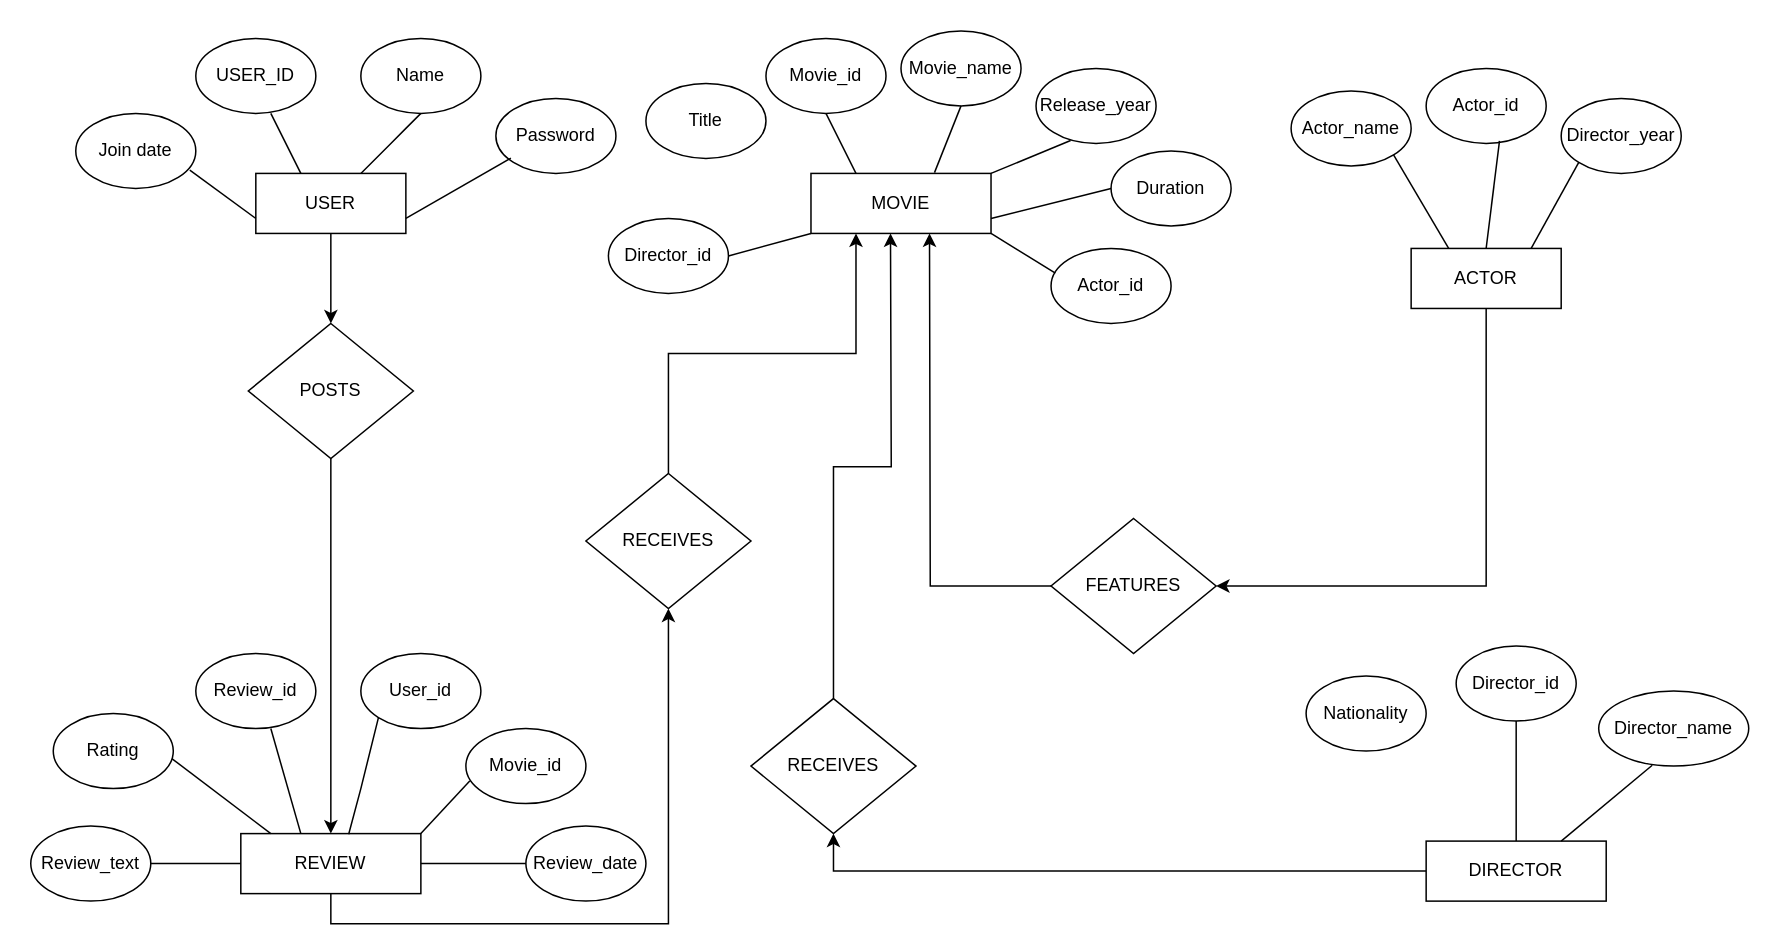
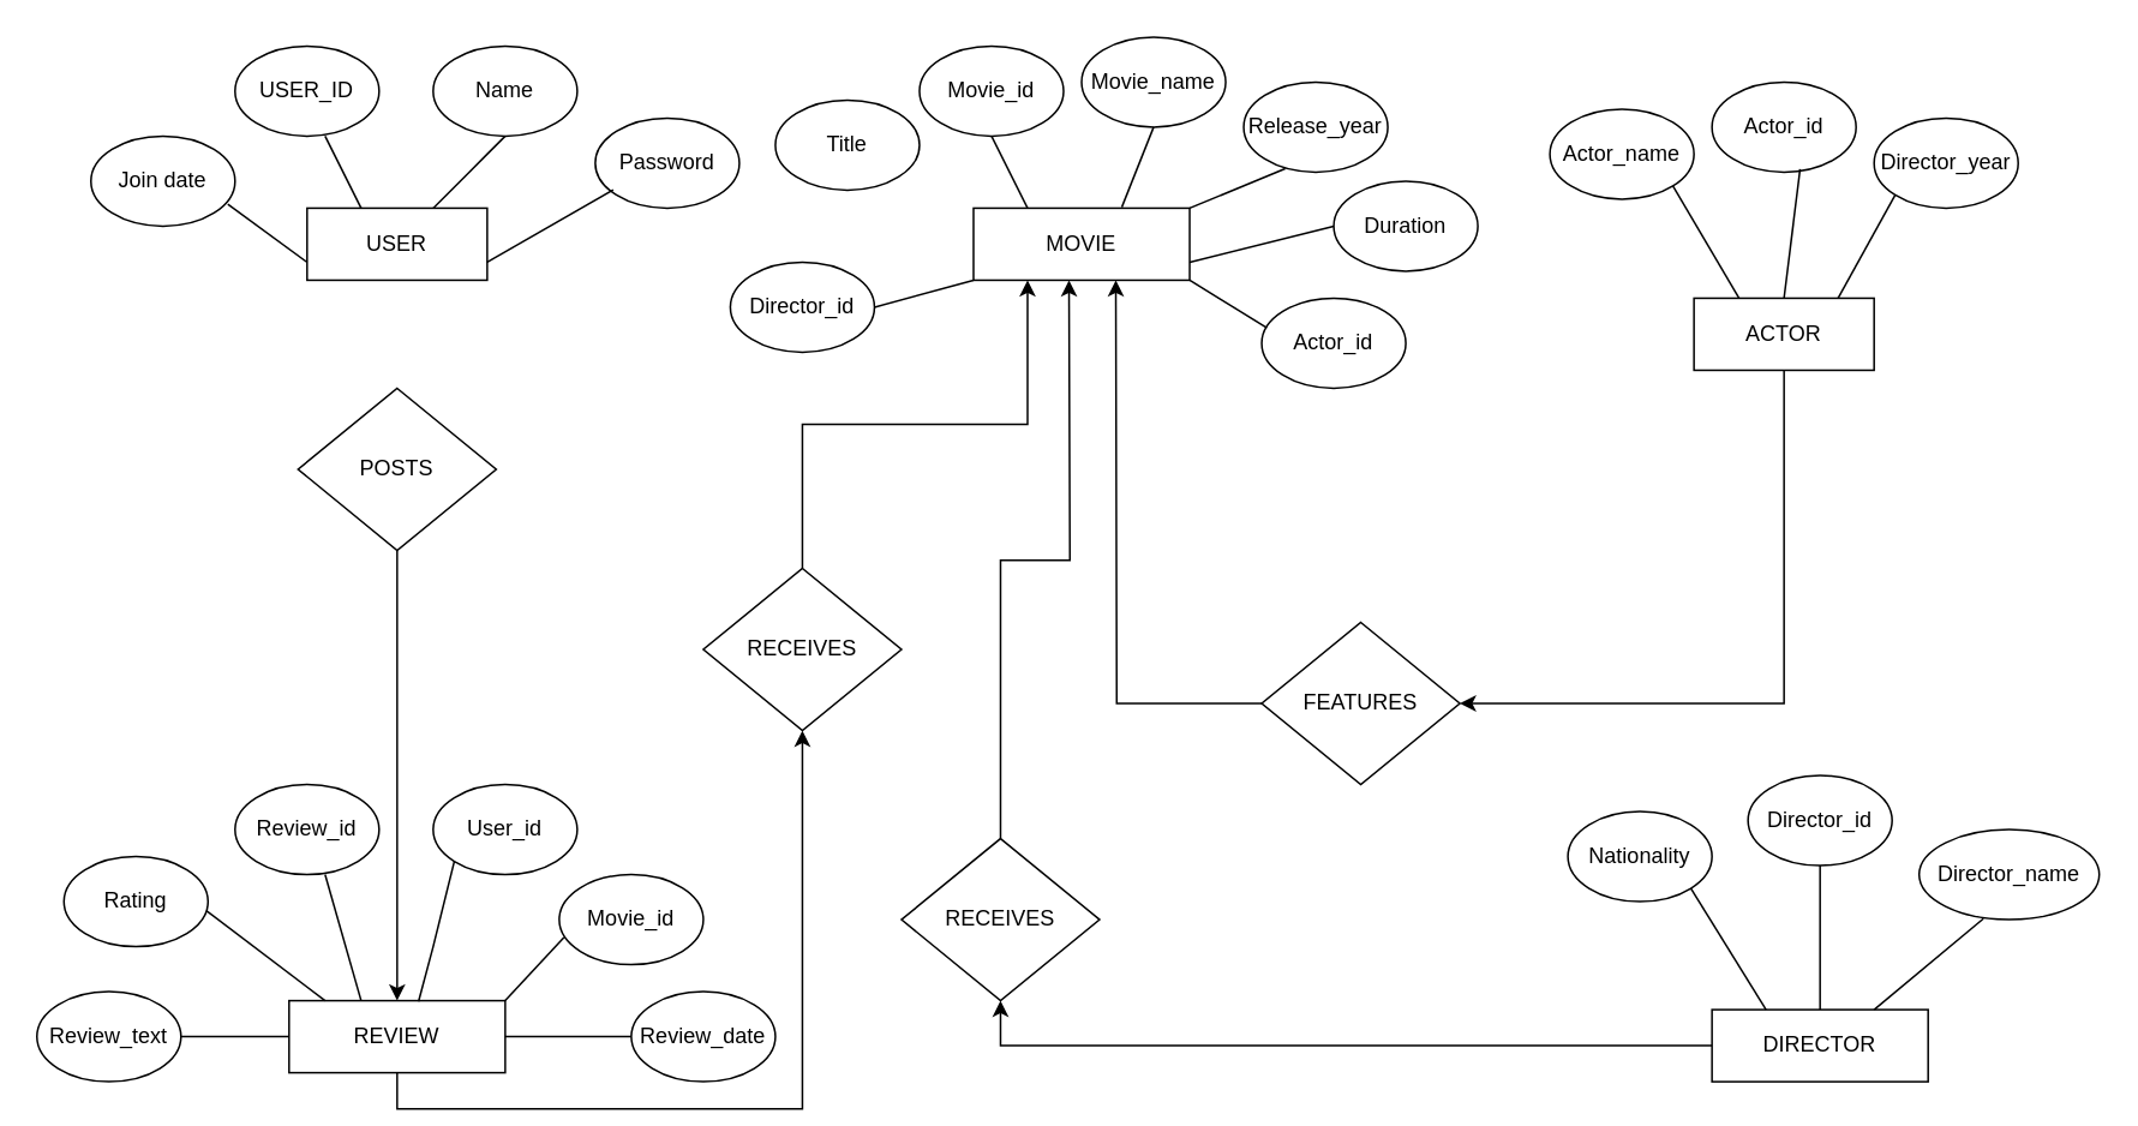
  <mxCell id="0" />
  <mxCell id="1" parent="0" />
- <mxCell id="2" style="edgeStyle=orthogonalEdgeStyle;rounded=0;orthogonalLoop=1;jettySize=auto;html=1;exitX=0.5;exitY=1;exitDx=0;exitDy=0;entryX=0.5;entryY=0;entryDx=0;entryDy=0;" parent="1" source="3" target="55" edge="1"><mxGeometry relative="1" as="geometry" /></mxCell>
  <mxCell id="3" value="USER" style="rounded=0;whiteSpace=wrap;html=1;" parent="1" vertex="1"><mxGeometry x="170" y="115" width="100" height="40" as="geometry" /></mxCell>
  <mxCell id="4" value="USER_ID" style="ellipse;whiteSpace=wrap;html=1;" parent="1" vertex="1"><mxGeometry x="130" y="25" width="80" height="50" as="geometry" /></mxCell>
  <mxCell id="5" value="Name" style="ellipse;whiteSpace=wrap;html=1;" parent="1" vertex="1"><mxGeometry x="240" y="25" width="80" height="50" as="geometry" /></mxCell>
  <mxCell id="6" value="Join date" style="ellipse;whiteSpace=wrap;html=1;" parent="1" vertex="1"><mxGeometry x="50" y="75" width="80" height="50" as="geometry" /></mxCell>
  <mxCell id="7" value="Password" style="ellipse;whiteSpace=wrap;html=1;" parent="1" vertex="1"><mxGeometry x="330" y="65" width="80" height="50" as="geometry" /></mxCell>
  <mxCell id="8" value="" style="endArrow=none;html=1;rounded=0;" parent="1" edge="1"><mxGeometry width="50" height="50" relative="1" as="geometry"><mxPoint x="240" y="115" as="sourcePoint" /><mxPoint x="280" y="75" as="targetPoint" /><Array as="points"><mxPoint x="260" y="95" /><mxPoint x="270" y="85" /></Array></mxGeometry></mxCell>
  <mxCell id="9" value="" style="endArrow=none;html=1;rounded=0;" parent="1" edge="1"><mxGeometry width="50" height="50" relative="1" as="geometry"><mxPoint x="200" y="115" as="sourcePoint" /><mxPoint x="180" y="75" as="targetPoint" /></mxGeometry></mxCell>
  <mxCell id="10" value="" style="endArrow=none;html=1;rounded=0;entryX=0.125;entryY=0.797;entryDx=0;entryDy=0;entryPerimeter=0;" parent="1" target="7" edge="1"><mxGeometry width="50" height="50" relative="1" as="geometry"><mxPoint x="270" y="145" as="sourcePoint" /><mxPoint x="320" y="95" as="targetPoint" /></mxGeometry></mxCell>
  <mxCell id="11" value="" style="endArrow=none;html=1;rounded=0;entryX=0.95;entryY=0.757;entryDx=0;entryDy=0;entryPerimeter=0;exitX=0;exitY=0.75;exitDx=0;exitDy=0;" parent="1" source="3" target="6" edge="1"><mxGeometry width="50" height="50" relative="1" as="geometry"><mxPoint x="100" y="175" as="sourcePoint" /><mxPoint x="150" y="125" as="targetPoint" /></mxGeometry></mxCell>
  <mxCell id="12" style="edgeStyle=orthogonalEdgeStyle;rounded=0;orthogonalLoop=1;jettySize=auto;html=1;exitX=0.5;exitY=1;exitDx=0;exitDy=0;" parent="1" source="13" edge="1"><mxGeometry relative="1" as="geometry"><mxPoint x="600.294" y="155.176" as="targetPoint" /></mxGeometry></mxCell>
  <mxCell id="13" value="MOVIE" style="rounded=0;whiteSpace=wrap;html=1;" parent="1" vertex="1"><mxGeometry x="540" y="115" width="120" height="40" as="geometry" /></mxCell>
  <mxCell id="14" value="Movie_id" style="ellipse;whiteSpace=wrap;html=1;" parent="1" vertex="1"><mxGeometry x="510" y="25" width="80" height="50" as="geometry" /></mxCell>
  <mxCell id="15" value="Title" style="ellipse;whiteSpace=wrap;html=1;" parent="1" vertex="1"><mxGeometry x="430" y="55" width="80" height="50" as="geometry" /></mxCell>
  <mxCell id="16" value="Release_year" style="ellipse;whiteSpace=wrap;html=1;" parent="1" vertex="1"><mxGeometry x="690" y="45" width="80" height="50" as="geometry" /></mxCell>
  <mxCell id="17" value="Duration" style="ellipse;whiteSpace=wrap;html=1;" parent="1" vertex="1"><mxGeometry x="740" y="100" width="80" height="50" as="geometry" /></mxCell>
  <mxCell id="18" value="Movie_name" style="ellipse;whiteSpace=wrap;html=1;" parent="1" vertex="1"><mxGeometry x="600" y="20" width="80" height="50" as="geometry" /></mxCell>
  <mxCell id="19" value="" style="endArrow=none;html=1;rounded=0;exitX=0.686;exitY=-0.013;exitDx=0;exitDy=0;exitPerimeter=0;entryX=0.5;entryY=1;entryDx=0;entryDy=0;" parent="1" source="13" target="18" edge="1"><mxGeometry width="50" height="50" relative="1" as="geometry"><mxPoint x="610" y="125" as="sourcePoint" /><mxPoint x="660" y="75" as="targetPoint" /></mxGeometry></mxCell>
  <mxCell id="20" style="edgeStyle=orthogonalEdgeStyle;rounded=0;orthogonalLoop=1;jettySize=auto;html=1;exitX=0.5;exitY=1;exitDx=0;exitDy=0;" parent="1" source="17" target="17" edge="1"><mxGeometry relative="1" as="geometry" /></mxCell>
  <mxCell id="21" value="" style="endArrow=none;html=1;rounded=0;entryX=0.5;entryY=1;entryDx=0;entryDy=0;exitX=0.25;exitY=0;exitDx=0;exitDy=0;" parent="1" source="13" target="14" edge="1"><mxGeometry width="50" height="50" relative="1" as="geometry"><mxPoint x="610" y="105" as="sourcePoint" /><mxPoint x="590" y="65" as="targetPoint" /><Array as="points" /></mxGeometry></mxCell>
  <mxCell id="22" value="" style="endArrow=none;html=1;rounded=0;entryX=0.288;entryY=0.961;entryDx=0;entryDy=0;entryPerimeter=0;exitX=1;exitY=0;exitDx=0;exitDy=0;" parent="1" source="13" target="16" edge="1"><mxGeometry width="50" height="50" relative="1" as="geometry"><mxPoint x="660" y="145" as="sourcePoint" /><mxPoint x="710" y="95" as="targetPoint" /></mxGeometry></mxCell>
  <mxCell id="23" value="" style="endArrow=none;html=1;rounded=0;entryX=0;entryY=0.5;entryDx=0;entryDy=0;" parent="1" target="17" edge="1"><mxGeometry width="50" height="50" relative="1" as="geometry"><mxPoint x="660" y="145" as="sourcePoint" /><mxPoint x="730" y="115" as="targetPoint" /></mxGeometry></mxCell>
  <mxCell id="24" style="edgeStyle=orthogonalEdgeStyle;rounded=0;orthogonalLoop=1;jettySize=auto;html=1;exitX=0.5;exitY=1;exitDx=0;exitDy=0;entryX=0.5;entryY=1;entryDx=0;entryDy=0;" parent="1" source="25" target="57" edge="1"><mxGeometry relative="1" as="geometry" /></mxCell>
  <mxCell id="25" value="REVIEW" style="rounded=0;whiteSpace=wrap;html=1;" parent="1" vertex="1"><mxGeometry x="160" y="555" width="120" height="40" as="geometry" /></mxCell>
  <mxCell id="26" value="Review_id" style="ellipse;whiteSpace=wrap;html=1;" parent="1" vertex="1"><mxGeometry x="130" y="435" width="80" height="50" as="geometry" /></mxCell>
  <mxCell id="27" value="User_id" style="ellipse;whiteSpace=wrap;html=1;" parent="1" vertex="1"><mxGeometry x="240" y="435" width="80" height="50" as="geometry" /></mxCell>
  <mxCell id="28" value="Review_text" style="ellipse;whiteSpace=wrap;html=1;" parent="1" vertex="1"><mxGeometry x="20" y="550" width="80" height="50" as="geometry" /></mxCell>
  <mxCell id="29" value="Rating" style="ellipse;whiteSpace=wrap;html=1;" parent="1" vertex="1"><mxGeometry x="35" y="475" width="80" height="50" as="geometry" /></mxCell>
  <mxCell id="30" value="Review_date" style="ellipse;whiteSpace=wrap;html=1;" parent="1" vertex="1"><mxGeometry x="350" y="550" width="80" height="50" as="geometry" /></mxCell>
  <mxCell id="31" value="Movie_id" style="ellipse;whiteSpace=wrap;html=1;" parent="1" vertex="1"><mxGeometry x="310" y="485" width="80" height="50" as="geometry" /></mxCell>
  <mxCell id="32" value="" style="endArrow=none;html=1;rounded=0;entryX=0;entryY=1;entryDx=0;entryDy=0;exitX=0.599;exitY=0.01;exitDx=0;exitDy=0;exitPerimeter=0;" parent="1" source="25" target="27" edge="1"><mxGeometry width="50" height="50" relative="1" as="geometry"><mxPoint x="220" y="555" as="sourcePoint" /><mxPoint x="260" y="485" as="targetPoint" /><Array as="points"><mxPoint x="240" y="525" /></Array></mxGeometry></mxCell>
  <mxCell id="33" value="" style="endArrow=none;html=1;rounded=0;entryX=0.032;entryY=0.698;entryDx=0;entryDy=0;entryPerimeter=0;" parent="1" target="31" edge="1"><mxGeometry width="50" height="50" relative="1" as="geometry"><mxPoint x="280" y="555" as="sourcePoint" /><mxPoint x="330" y="505" as="targetPoint" /></mxGeometry></mxCell>
  <mxCell id="34" value="" style="endArrow=none;html=1;rounded=0;" parent="1" edge="1"><mxGeometry width="50" height="50" relative="1" as="geometry"><mxPoint x="200" y="555" as="sourcePoint" /><mxPoint x="180" y="485" as="targetPoint" /></mxGeometry></mxCell>
  <mxCell id="35" value="" style="endArrow=none;html=1;rounded=0;entryX=0.988;entryY=0.6;entryDx=0;entryDy=0;entryPerimeter=0;" parent="1" target="29" edge="1"><mxGeometry width="50" height="50" relative="1" as="geometry"><mxPoint x="180" y="555" as="sourcePoint" /><mxPoint x="130" y="515" as="targetPoint" /><Array as="points" /></mxGeometry></mxCell>
  <mxCell id="36" value="" style="endArrow=none;html=1;rounded=0;entryX=0;entryY=0.5;entryDx=0;entryDy=0;exitX=1;exitY=0.5;exitDx=0;exitDy=0;" parent="1" source="25" target="30" edge="1"><mxGeometry width="50" height="50" relative="1" as="geometry"><mxPoint x="290" y="585" as="sourcePoint" /><mxPoint x="330" y="565" as="targetPoint" /></mxGeometry></mxCell>
  <mxCell id="37" value="" style="endArrow=none;html=1;rounded=0;exitX=1;exitY=0.5;exitDx=0;exitDy=0;" parent="1" source="28" edge="1"><mxGeometry width="50" height="50" relative="1" as="geometry"><mxPoint x="110" y="625" as="sourcePoint" /><mxPoint x="160" y="575" as="targetPoint" /></mxGeometry></mxCell>
  <mxCell id="38" style="edgeStyle=orthogonalEdgeStyle;rounded=0;orthogonalLoop=1;jettySize=auto;html=1;exitX=0;exitY=0.5;exitDx=0;exitDy=0;entryX=0.5;entryY=1;entryDx=0;entryDy=0;" parent="1" source="39" target="60" edge="1"><mxGeometry relative="1" as="geometry" /></mxCell>
  <mxCell id="39" value="DIRECTOR" style="rounded=0;whiteSpace=wrap;html=1;" parent="1" vertex="1"><mxGeometry x="950" y="560" width="120" height="40" as="geometry" /></mxCell>
  <mxCell id="40" value="Nationality" style="ellipse;whiteSpace=wrap;html=1;" parent="1" vertex="1"><mxGeometry x="870" y="450" width="80" height="50" as="geometry" /></mxCell>
  <mxCell id="41" value="Director_name" style="ellipse;whiteSpace=wrap;html=1;" parent="1" vertex="1"><mxGeometry x="1065" y="460" width="100" height="50" as="geometry" /></mxCell>
  <mxCell id="42" value="Director_id" style="ellipse;whiteSpace=wrap;html=1;" parent="1" vertex="1"><mxGeometry x="970" y="430" width="80" height="50" as="geometry" /></mxCell>
+ <mxCell id="43" value="" style="endArrow=none;html=1;rounded=0;entryX=1;entryY=1;entryDx=0;entryDy=0;exitX=0.25;exitY=0;exitDx=0;exitDy=0;" parent="1" source="39" target="40" edge="1"><mxGeometry width="50" height="50" relative="1" as="geometry"><mxPoint x="975" y="555" as="sourcePoint" /><mxPoint x="950" y="495" as="targetPoint" /></mxGeometry></mxCell>
  <mxCell id="44" value="" style="endArrow=none;html=1;rounded=0;exitX=0.75;exitY=0;exitDx=0;exitDy=0;entryX=0.357;entryY=0.989;entryDx=0;entryDy=0;entryPerimeter=0;" parent="1" source="39" target="41" edge="1"><mxGeometry width="50" height="50" relative="1" as="geometry"><mxPoint x="1050" y="550" as="sourcePoint" /><mxPoint x="1100" y="500" as="targetPoint" /></mxGeometry></mxCell>
  <mxCell id="45" value="" style="endArrow=none;html=1;rounded=0;entryX=0.5;entryY=1;entryDx=0;entryDy=0;exitX=0.5;exitY=0;exitDx=0;exitDy=0;" parent="1" source="39" edge="1"><mxGeometry width="50" height="50" relative="1" as="geometry"><mxPoint x="1010" y="550" as="sourcePoint" /><mxPoint x="1010" y="480" as="targetPoint" /></mxGeometry></mxCell>
  <mxCell id="46" style="edgeStyle=orthogonalEdgeStyle;rounded=0;orthogonalLoop=1;jettySize=auto;html=1;exitX=0.5;exitY=1;exitDx=0;exitDy=0;entryX=1;entryY=0.5;entryDx=0;entryDy=0;" parent="1" source="47" target="58" edge="1"><mxGeometry relative="1" as="geometry" /></mxCell>
  <mxCell id="47" value="ACTOR" style="rounded=0;whiteSpace=wrap;html=1;" parent="1" vertex="1"><mxGeometry x="940" y="165" width="100" height="40" as="geometry" /></mxCell>
  <mxCell id="48" value="Actor_id" style="ellipse;whiteSpace=wrap;html=1;" parent="1" vertex="1"><mxGeometry x="950" y="45" width="80" height="50" as="geometry" /></mxCell>
  <mxCell id="49" value="Actor_name" style="ellipse;whiteSpace=wrap;html=1;" parent="1" vertex="1"><mxGeometry x="860" y="60" width="80" height="50" as="geometry" /></mxCell>
  <mxCell id="50" value="Director_year" style="ellipse;whiteSpace=wrap;html=1;" parent="1" vertex="1"><mxGeometry x="1040" y="65" width="80" height="50" as="geometry" /></mxCell>
  <mxCell id="51" value="" style="endArrow=none;html=1;rounded=0;entryX=0;entryY=1;entryDx=0;entryDy=0;" parent="1" target="50" edge="1"><mxGeometry width="50" height="50" relative="1" as="geometry"><mxPoint x="1020" y="165" as="sourcePoint" /><mxPoint x="1070" y="115" as="targetPoint" /></mxGeometry></mxCell>
  <mxCell id="52" value="" style="endArrow=none;html=1;rounded=0;exitX=0.5;exitY=0;exitDx=0;exitDy=0;entryX=0.611;entryY=0.966;entryDx=0;entryDy=0;entryPerimeter=0;" parent="1" source="47" target="48" edge="1"><mxGeometry width="50" height="50" relative="1" as="geometry"><mxPoint x="990" y="165" as="sourcePoint" /><mxPoint x="990" y="95" as="targetPoint" /></mxGeometry></mxCell>
  <mxCell id="53" value="" style="endArrow=none;html=1;rounded=0;exitX=0.25;exitY=0;exitDx=0;exitDy=0;entryX=1;entryY=1;entryDx=0;entryDy=0;" parent="1" source="47" target="49" edge="1"><mxGeometry width="50" height="50" relative="1" as="geometry"><mxPoint x="960" y="165" as="sourcePoint" /><mxPoint x="940" y="95" as="targetPoint" /></mxGeometry></mxCell>
  <mxCell id="54" style="edgeStyle=orthogonalEdgeStyle;rounded=0;orthogonalLoop=1;jettySize=auto;html=1;exitX=0.5;exitY=1;exitDx=0;exitDy=0;" parent="1" source="55" edge="1"><mxGeometry relative="1" as="geometry"><mxPoint x="220" y="555" as="targetPoint" /></mxGeometry></mxCell>
  <mxCell id="55" value="POSTS" style="rhombus;whiteSpace=wrap;html=1;" parent="1" vertex="1"><mxGeometry x="165" y="215" width="110" height="90" as="geometry" /></mxCell>
  <mxCell id="56" style="edgeStyle=orthogonalEdgeStyle;rounded=0;orthogonalLoop=1;jettySize=auto;html=1;exitX=0.5;exitY=0;exitDx=0;exitDy=0;entryX=0.25;entryY=1;entryDx=0;entryDy=0;" parent="1" source="57" target="13" edge="1"><mxGeometry relative="1" as="geometry" /></mxCell>
  <mxCell id="57" value="RECEIVES" style="rhombus;whiteSpace=wrap;html=1;" parent="1" vertex="1"><mxGeometry x="390" y="315" width="110" height="90" as="geometry" /></mxCell>
  <mxCell id="58" value="FEATURES" style="rhombus;whiteSpace=wrap;html=1;" parent="1" vertex="1"><mxGeometry x="700" y="345" width="110" height="90" as="geometry" /></mxCell>
  <mxCell id="59" style="edgeStyle=orthogonalEdgeStyle;rounded=0;orthogonalLoop=1;jettySize=auto;html=1;exitX=0;exitY=0.5;exitDx=0;exitDy=0;" parent="1" source="58" edge="1"><mxGeometry relative="1" as="geometry"><mxPoint x="619" y="155" as="targetPoint" /></mxGeometry></mxCell>
  <mxCell id="60" value="RECEIVES" style="rhombus;whiteSpace=wrap;html=1;" parent="1" vertex="1"><mxGeometry x="500" y="465" width="110" height="90" as="geometry" /></mxCell>
  <mxCell id="61" style="edgeStyle=orthogonalEdgeStyle;rounded=0;orthogonalLoop=1;jettySize=auto;html=1;exitX=0.5;exitY=0;exitDx=0;exitDy=0;" parent="1" source="60" edge="1"><mxGeometry relative="1" as="geometry"><mxPoint x="593" y="155" as="targetPoint" /></mxGeometry></mxCell>
  <mxCell id="62" value="Director_id" style="ellipse;whiteSpace=wrap;html=1;" parent="1" vertex="1"><mxGeometry x="405" y="145" width="80" height="50" as="geometry" /></mxCell>
  <mxCell id="63" value="Actor_id" style="ellipse;whiteSpace=wrap;html=1;" parent="1" vertex="1"><mxGeometry x="700" y="165" width="80" height="50" as="geometry" /></mxCell>
  <mxCell id="64" value="" style="endArrow=none;html=1;rounded=0;entryX=0.036;entryY=0.329;entryDx=0;entryDy=0;entryPerimeter=0;" parent="1" target="63" edge="1"><mxGeometry width="50" height="50" relative="1" as="geometry"><mxPoint x="660" y="155" as="sourcePoint" /><mxPoint x="720" y="165" as="targetPoint" /></mxGeometry></mxCell>
  <mxCell id="65" value="" style="endArrow=none;html=1;rounded=0;exitX=1;exitY=0.5;exitDx=0;exitDy=0;" parent="1" source="62" edge="1"><mxGeometry width="50" height="50" relative="1" as="geometry"><mxPoint x="490" y="205" as="sourcePoint" /><mxPoint x="540" y="155" as="targetPoint" /></mxGeometry></mxCell>
